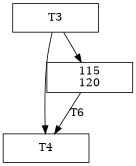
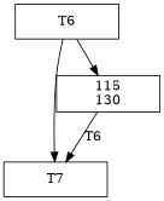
  digraph {
    nodesep=.05
    node [shape=record]
-   n1 [height=.5 label=T3 width=1.5]
-   n2 [height=.5 label=T4 width=1.5]
-   n3 [height=.5 label="115\n120" width=1.5]
+   n1 [height=.5 label=T6 width=1.5]
+   n2 [height=.5 label=T7 width=1.5]
+   n3 [height=.5 label="115\n130" width=1.5]
    n1 -> n2
    n1 -> n3
    n3 -> n2 [label=T6]
  }
